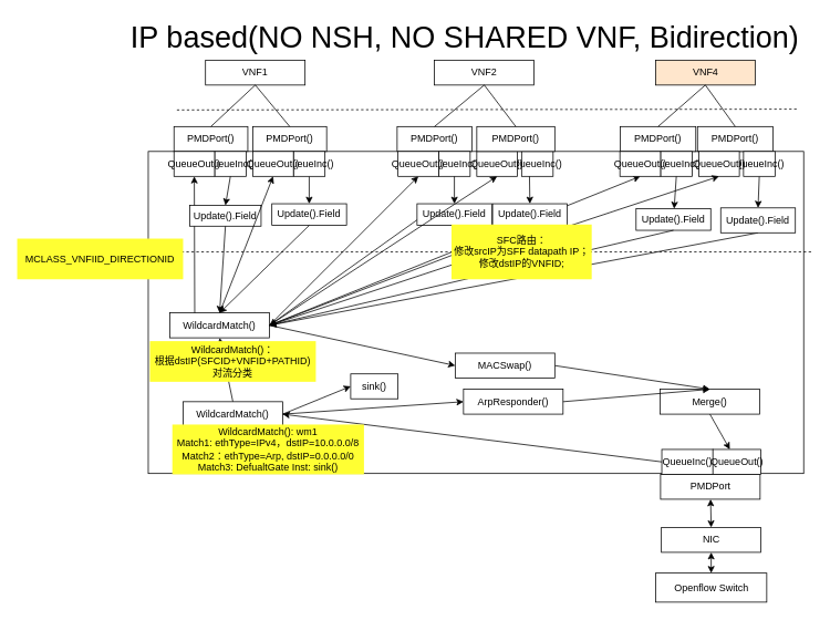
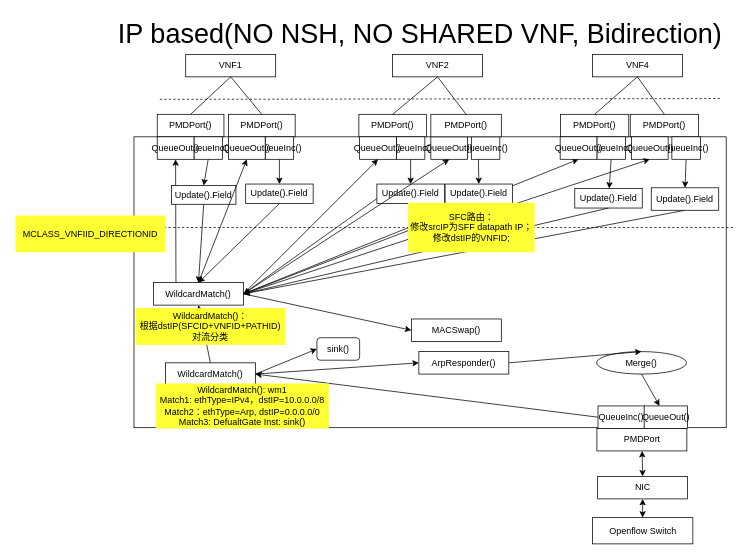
  <mxCell id="0" />
  <mxCell id="1" parent="0" />
  <mxCell id="2" value="" style="rounded=0;whiteSpace=wrap;html=1;" parent="1" vertex="1"><mxGeometry x="178" y="182" width="790" height="388" as="geometry" /></mxCell>
  <mxCell id="3" value="PMDPort" style="rounded=0;whiteSpace=wrap;html=1;" parent="1" vertex="1"><mxGeometry x="795.5" y="571" width="120" height="30" as="geometry" /></mxCell>
  <mxCell id="4" value="" style="endArrow=none;dashed=1;html=1;" parent="1" edge="1"><mxGeometry width="50" height="50" relative="1" as="geometry"><mxPoint x="212.5" y="132" as="sourcePoint" /><mxPoint x="962.5" y="131" as="targetPoint" /></mxGeometry></mxCell>
- <mxCell id="5" value="Merge()" style="rounded=0;whiteSpace=wrap;html=1;" parent="1" vertex="1"><mxGeometry x="795" y="468.5" width="120" height="30" as="geometry" /></mxCell>
+ <mxCell id="5" value="Merge()" style="ellipse;whiteSpace=wrap;html=1;" parent="1" vertex="1"><mxGeometry x="795" y="468.5" width="120" height="30" as="geometry" /></mxCell>
  <mxCell id="6" value="" style="endArrow=classic;html=1;exitX=0.5;exitY=1;exitDx=0;exitDy=0;" parent="1" source="5" target="80" edge="1"><mxGeometry width="50" height="50" relative="1" as="geometry"><mxPoint x="368.5" y="497.5" as="sourcePoint" /><mxPoint x="588.5" y="377.5" as="targetPoint" /></mxGeometry></mxCell>
  <mxCell id="7" value="VNF1" style="rounded=0;whiteSpace=wrap;html=1;" parent="1" vertex="1"><mxGeometry x="247" y="72" width="120" height="30" as="geometry" /></mxCell>
  <mxCell id="8" value="VNF2" style="rounded=0;whiteSpace=wrap;html=1;" parent="1" vertex="1"><mxGeometry x="523" y="72" width="120" height="30" as="geometry" /></mxCell>
  <mxCell id="9" value="PMDPort()" style="rounded=0;whiteSpace=wrap;html=1;" parent="1" vertex="1"><mxGeometry x="209" y="152" width="89" height="30" as="geometry" /></mxCell>
  <mxCell id="10" value="PMDPort()" style="rounded=0;whiteSpace=wrap;html=1;" parent="1" vertex="1"><mxGeometry x="478" y="152" width="90" height="30" as="geometry" /></mxCell>
  <mxCell id="11" value="" style="endArrow=none;html=1;entryX=0.5;entryY=1;entryDx=0;entryDy=0;exitX=0.5;exitY=0;exitDx=0;exitDy=0;" parent="1" source="9" target="7" edge="1"><mxGeometry width="50" height="50" relative="1" as="geometry"><mxPoint x="812.929" y="132.286" as="sourcePoint" /><mxPoint x="812.929" y="42.286" as="targetPoint" /></mxGeometry></mxCell>
  <mxCell id="12" value="" style="endArrow=none;html=1;entryX=0.5;entryY=1;entryDx=0;entryDy=0;exitX=0.5;exitY=0;exitDx=0;exitDy=0;" parent="1" source="10" target="8" edge="1"><mxGeometry width="50" height="50" relative="1" as="geometry"><mxPoint x="233.929" y="132.286" as="sourcePoint" /><mxPoint x="233.929" y="52.286" as="targetPoint" /></mxGeometry></mxCell>
  <mxCell id="13" value="WildcardMatch()" style="rounded=0;whiteSpace=wrap;html=1;" parent="1" vertex="1"><mxGeometry x="204" y="376.5" width="120" height="30" as="geometry" /></mxCell>
  <mxCell id="14" value="" style="endArrow=classic;html=1;entryX=0.5;entryY=1;entryDx=0;entryDy=0;exitX=0.5;exitY=0;exitDx=0;exitDy=0;" parent="1" source="28" target="13" edge="1"><mxGeometry width="50" height="50" relative="1" as="geometry"><mxPoint x="418.5" y="517.5" as="sourcePoint" /><mxPoint x="468.5" y="467.5" as="targetPoint" /></mxGeometry></mxCell>
  <mxCell id="15" value="" style="endArrow=classic;startArrow=classic;html=1;exitX=0.5;exitY=0;exitDx=0;exitDy=0;" parent="1" source="16" target="3" edge="1"><mxGeometry width="50" height="50" relative="1" as="geometry"><mxPoint x="586" y="622" as="sourcePoint" /><mxPoint x="626" y="662" as="targetPoint" /></mxGeometry></mxCell>
  <mxCell id="16" value="NIC" style="rounded=0;whiteSpace=wrap;html=1;" parent="1" vertex="1"><mxGeometry x="796.5" y="635" width="120" height="30" as="geometry" /></mxCell>
  <mxCell id="17" value="&lt;font style=&quot;font-size: 36px&quot;&gt;IP based(NO NSH, NO SHARED VNF, Bidirection)&lt;/font&gt;" style="text;html=1;resizable=0;points=[];autosize=1;align=left;verticalAlign=top;spacingTop=-4;" parent="1" vertex="1"><mxGeometry x="155" y="20" width="820" height="20" as="geometry" /></mxCell>
- <mxCell id="18" value="VNF4" style="rounded=0;whiteSpace=wrap;html=1;fillColor=#ffe6cc;" parent="1" vertex="1"><mxGeometry x="789.5" y="72" width="120" height="30" as="geometry" /></mxCell>
+ <mxCell id="18" value="VNF4" style="rounded=0;whiteSpace=wrap;html=1;" parent="1" vertex="1"><mxGeometry x="789.5" y="72" width="120" height="30" as="geometry" /></mxCell>
  <mxCell id="19" value="PMDPort()" style="rounded=0;whiteSpace=wrap;html=1;" parent="1" vertex="1"><mxGeometry x="747" y="152" width="91" height="30" as="geometry" /></mxCell>
  <mxCell id="20" value="" style="endArrow=none;html=1;entryX=0.5;entryY=1;entryDx=0;entryDy=0;exitX=0.5;exitY=0;exitDx=0;exitDy=0;" parent="1" source="19" target="18" edge="1"><mxGeometry width="50" height="50" relative="1" as="geometry"><mxPoint x="395.929" y="132.286" as="sourcePoint" /><mxPoint x="395.929" y="52.286" as="targetPoint" /></mxGeometry></mxCell>
  <mxCell id="21" value="" style="endArrow=classic;html=1;entryX=0.5;entryY=0;entryDx=0;entryDy=0;exitX=0.5;exitY=1;exitDx=0;exitDy=0;" parent="1" source="69" target="23" edge="1"><mxGeometry width="50" height="50" relative="1" as="geometry"><mxPoint x="442.5" y="394" as="sourcePoint" /><mxPoint x="657.786" y="191.429" as="targetPoint" /></mxGeometry></mxCell>
  <mxCell id="22" value="" style="endArrow=classic;html=1;exitX=0.5;exitY=1;exitDx=0;exitDy=0;entryX=1;entryY=0.5;entryDx=0;entryDy=0;" parent="1" source="23" target="13" edge="1"><mxGeometry width="50" height="50" relative="1" as="geometry"><mxPoint x="657.786" y="191.429" as="sourcePoint" /><mxPoint x="791.5" y="384" as="targetPoint" /></mxGeometry></mxCell>
  <mxCell id="23" value="Update().Field" style="rounded=0;whiteSpace=wrap;html=1;" parent="1" vertex="1"><mxGeometry x="868" y="250" width="90" height="30" as="geometry" /></mxCell>
  <mxCell id="24" value="Update().Field&lt;br&gt;" style="rounded=0;whiteSpace=wrap;html=1;" parent="1" vertex="1"><mxGeometry x="327" y="245" width="90" height="26" as="geometry" /></mxCell>
  <mxCell id="25" value="Openflow Switch" style="rounded=0;whiteSpace=wrap;html=1;" parent="1" vertex="1"><mxGeometry x="789.5" y="690" width="134" height="35" as="geometry" /></mxCell>
  <mxCell id="26" value="" style="endArrow=classic;startArrow=classic;html=1;entryX=0.5;entryY=0;entryDx=0;entryDy=0;exitX=0.5;exitY=1;exitDx=0;exitDy=0;" parent="1" source="16" target="25" edge="1"><mxGeometry width="50" height="50" relative="1" as="geometry"><mxPoint x="661.5" y="635.5" as="sourcePoint" /><mxPoint x="596.185" y="582" as="targetPoint" /></mxGeometry></mxCell>
  <mxCell id="27" value="" style="endArrow=none;dashed=1;html=1;" parent="1" edge="1"><mxGeometry width="50" height="50" relative="1" as="geometry"><mxPoint x="170" y="303" as="sourcePoint" /><mxPoint x="978" y="303" as="targetPoint" /></mxGeometry></mxCell>
  <mxCell id="28" value="&lt;span style=&quot;text-align: left ; white-space: nowrap&quot;&gt;WildcardMatch()&lt;/span&gt;" style="rounded=0;whiteSpace=wrap;html=1;" parent="1" vertex="1"><mxGeometry x="220" y="483.5" width="120" height="30" as="geometry" /></mxCell>
  <mxCell id="29" value="" style="endArrow=classic;html=1;exitX=0;exitY=0.5;exitDx=0;exitDy=0;entryX=1;entryY=0.5;entryDx=0;entryDy=0;" parent="1" source="79" target="28" edge="1"><mxGeometry width="50" height="50" relative="1" as="geometry"><mxPoint x="337" y="435.5" as="sourcePoint" /><mxPoint x="712" y="537.534" as="targetPoint" /></mxGeometry></mxCell>
  <mxCell id="30" value="&lt;span style=&quot;text-align: left ; white-space: nowrap&quot;&gt;WildcardMatch(): wm1&lt;br&gt;&lt;/span&gt;&lt;span style=&quot;text-align: left ; white-space: nowrap&quot;&gt;Match1: ethType=IPv4，dstIP=10.0.0.0/8&lt;/span&gt;&lt;span style=&quot;text-align: left ; white-space: nowrap&quot;&gt;&lt;br&gt;Match2：ethType=Arp, dstIP=0.0.0.0/0&lt;br&gt;Match3: DefualtGate Inst: sink()&lt;/span&gt;&lt;span style=&quot;text-align: left ; white-space: nowrap&quot;&gt;&lt;br&gt;&lt;/span&gt;" style="text;html=1;strokeColor=none;fillColor=#FFFF33;align=center;verticalAlign=middle;whiteSpace=wrap;rounded=0;" parent="1" vertex="1"><mxGeometry x="207" y="511" width="231" height="60" as="geometry" /></mxCell>
  <mxCell id="31" value="ArpResponder()" style="rounded=0;whiteSpace=wrap;html=1;" parent="1" vertex="1"><mxGeometry x="558" y="468.5" width="120" height="30" as="geometry" /></mxCell>
  <mxCell id="32" value="" style="endArrow=classic;html=1;entryX=0;entryY=0.5;entryDx=0;entryDy=0;exitX=1;exitY=0.5;exitDx=0;exitDy=0;" parent="1" source="28" target="31" edge="1"><mxGeometry width="50" height="50" relative="1" as="geometry"><mxPoint x="290" y="493.5" as="sourcePoint" /><mxPoint x="290" y="347.5" as="targetPoint" /></mxGeometry></mxCell>
  <mxCell id="33" value="" style="endArrow=classic;html=1;entryX=0.5;entryY=1;entryDx=0;entryDy=0;exitX=0.25;exitY=0;exitDx=0;exitDy=0;" parent="1" source="13" target="42" edge="1"><mxGeometry width="50" height="50" relative="1" as="geometry"><mxPoint x="234" y="306" as="sourcePoint" /><mxPoint x="293" y="491" as="targetPoint" /></mxGeometry></mxCell>
  <mxCell id="34" value="" style="endArrow=classic;html=1;entryX=0.5;entryY=0;entryDx=0;entryDy=0;exitX=0.5;exitY=1;exitDx=0;exitDy=0;" parent="1" source="45" target="24" edge="1"><mxGeometry width="50" height="50" relative="1" as="geometry"><mxPoint x="284" y="177" as="sourcePoint" /><mxPoint x="263" y="192" as="targetPoint" /></mxGeometry></mxCell>
  <mxCell id="35" value="" style="endArrow=classic;html=1;entryX=0.5;entryY=0;entryDx=0;entryDy=0;exitX=0.5;exitY=1;exitDx=0;exitDy=0;" parent="1" source="24" target="13" edge="1"><mxGeometry width="50" height="50" relative="1" as="geometry"><mxPoint x="293" y="187" as="sourcePoint" /><mxPoint x="308" y="227" as="targetPoint" /></mxGeometry></mxCell>
  <mxCell id="36" value="" style="endArrow=classic;html=1;exitX=1;exitY=0.5;exitDx=0;exitDy=0;entryX=0.5;entryY=1;entryDx=0;entryDy=0;" parent="1" source="13" target="68" edge="1"><mxGeometry width="50" height="50" relative="1" as="geometry"><mxPoint x="323" y="461" as="sourcePoint" /><mxPoint x="404" y="192" as="targetPoint" /></mxGeometry></mxCell>
- <mxCell id="37" value="" style="endArrow=classic;html=1;entryX=0.5;entryY=0;entryDx=0;entryDy=0;exitX=1;exitY=0.5;exitDx=0;exitDy=0;" parent="1" source="76" target="5" edge="1"><mxGeometry width="50" height="50" relative="1" as="geometry"><mxPoint x="259" y="386.5" as="sourcePoint" /><mxPoint x="259" y="117.5" as="targetPoint" /></mxGeometry></mxCell>
  <mxCell id="38" value="" style="endArrow=classic;html=1;entryX=0.5;entryY=0;entryDx=0;entryDy=0;exitX=1;exitY=0.5;exitDx=0;exitDy=0;" parent="1" source="31" target="5" edge="1"><mxGeometry width="50" height="50" relative="1" as="geometry"><mxPoint x="350" y="509" as="sourcePoint" /><mxPoint x="376" y="480" as="targetPoint" /></mxGeometry></mxCell>
- <mxCell id="39" value="sink()" style="rounded=0;whiteSpace=wrap;html=1;" parent="1" vertex="1"><mxGeometry x="422" y="450" width="57" height="30" as="geometry" /></mxCell>
+ <mxCell id="39" value="sink()" style="whiteSpace=wrap;html=1;rounded=1;" parent="1" vertex="1"><mxGeometry x="422" y="450" width="57" height="30" as="geometry" /></mxCell>
  <mxCell id="40" value="" style="endArrow=classic;html=1;entryX=0;entryY=0.5;entryDx=0;entryDy=0;exitX=1;exitY=0.5;exitDx=0;exitDy=0;" parent="1" source="28" target="39" edge="1"><mxGeometry width="50" height="50" relative="1" as="geometry"><mxPoint x="348" y="493" as="sourcePoint" /><mxPoint x="408" y="495" as="targetPoint" /></mxGeometry></mxCell>
  <mxCell id="41" value="QueueInc()" style="rounded=0;whiteSpace=wrap;html=1;" parent="1" vertex="1"><mxGeometry x="258" y="182" width="38" height="30" as="geometry" /></mxCell>
  <mxCell id="42" value="QueueOut()" style="rounded=0;whiteSpace=wrap;html=1;" parent="1" vertex="1"><mxGeometry x="209" y="182" width="49" height="30" as="geometry" /></mxCell>
  <mxCell id="43" value="PMDPort()" style="rounded=0;whiteSpace=wrap;html=1;" parent="1" vertex="1"><mxGeometry x="304" y="152" width="89" height="30" as="geometry" /></mxCell>
  <mxCell id="44" value="" style="endArrow=none;html=1;entryX=0.5;entryY=1;entryDx=0;entryDy=0;exitX=0.5;exitY=0;exitDx=0;exitDy=0;" parent="1" source="43" target="7" edge="1"><mxGeometry width="50" height="50" relative="1" as="geometry"><mxPoint x="264" y="162" as="sourcePoint" /><mxPoint x="317" y="112" as="targetPoint" /></mxGeometry></mxCell>
  <mxCell id="45" value="QueueInc()" style="rounded=0;whiteSpace=wrap;html=1;" parent="1" vertex="1"><mxGeometry x="353" y="182" width="38" height="30" as="geometry" /></mxCell>
  <mxCell id="46" value="QueueOut()" style="rounded=0;whiteSpace=wrap;html=1;" parent="1" vertex="1"><mxGeometry x="304" y="182" width="49" height="30" as="geometry" /></mxCell>
  <mxCell id="47" value="Update().Field" style="rounded=0;whiteSpace=wrap;html=1;" parent="1" vertex="1"><mxGeometry x="228" y="247" width="86" height="25" as="geometry" /></mxCell>
  <mxCell id="48" value="" style="endArrow=classic;html=1;entryX=0.5;entryY=0;entryDx=0;entryDy=0;exitX=0.5;exitY=1;exitDx=0;exitDy=0;" parent="1" source="41" target="47" edge="1"><mxGeometry width="50" height="50" relative="1" as="geometry"><mxPoint x="118" y="245" as="sourcePoint" /><mxPoint x="244" y="222" as="targetPoint" /></mxGeometry></mxCell>
  <mxCell id="49" value="" style="endArrow=classic;html=1;exitX=0.5;exitY=1;exitDx=0;exitDy=0;entryX=0.5;entryY=0;entryDx=0;entryDy=0;" parent="1" source="47" target="13" edge="1"><mxGeometry width="50" height="50" relative="1" as="geometry"><mxPoint x="302" y="255" as="sourcePoint" /><mxPoint x="138" y="258" as="targetPoint" /></mxGeometry></mxCell>
  <mxCell id="50" value="" style="endArrow=classic;html=1;entryX=0.5;entryY=1;entryDx=0;entryDy=0;exitX=0.5;exitY=0;exitDx=0;exitDy=0;" parent="1" source="13" target="46" edge="1"><mxGeometry width="50" height="50" relative="1" as="geometry"><mxPoint x="307" y="306" as="sourcePoint" /><mxPoint x="268" y="351" as="targetPoint" /></mxGeometry></mxCell>
  <mxCell id="51" value="Update().Field&lt;br&gt;" style="rounded=0;whiteSpace=wrap;html=1;" parent="1" vertex="1"><mxGeometry x="593" y="245" width="90" height="26" as="geometry" /></mxCell>
  <mxCell id="52" value="QueueInc()" style="rounded=0;whiteSpace=wrap;html=1;" parent="1" vertex="1"><mxGeometry x="528" y="182" width="38" height="30" as="geometry" /></mxCell>
  <mxCell id="53" value="QueueOut()" style="rounded=0;whiteSpace=wrap;html=1;" parent="1" vertex="1"><mxGeometry x="479" y="182" width="49" height="30" as="geometry" /></mxCell>
  <mxCell id="54" value="QueueInc()" style="rounded=0;whiteSpace=wrap;html=1;" parent="1" vertex="1"><mxGeometry x="628" y="182" width="38" height="30" as="geometry" /></mxCell>
  <mxCell id="55" value="QueueOut()" style="rounded=0;whiteSpace=wrap;html=1;" parent="1" vertex="1"><mxGeometry x="574" y="182" width="49" height="30" as="geometry" /></mxCell>
  <mxCell id="56" value="Update().Field&lt;br&gt;" style="rounded=0;whiteSpace=wrap;html=1;" parent="1" vertex="1"><mxGeometry x="502" y="245" width="90" height="26" as="geometry" /></mxCell>
  <mxCell id="57" value="PMDPort()" style="rounded=0;whiteSpace=wrap;html=1;" parent="1" vertex="1"><mxGeometry x="574" y="152" width="94" height="30" as="geometry" /></mxCell>
  <mxCell id="58" value="" style="endArrow=none;html=1;entryX=0.5;entryY=1;entryDx=0;entryDy=0;exitX=0.5;exitY=0;exitDx=0;exitDy=0;" parent="1" source="57" target="8" edge="1"><mxGeometry width="50" height="50" relative="1" as="geometry"><mxPoint x="533" y="162" as="sourcePoint" /><mxPoint x="593" y="112" as="targetPoint" /></mxGeometry></mxCell>
  <mxCell id="59" value="" style="endArrow=classic;html=1;entryX=0.5;entryY=1;entryDx=0;entryDy=0;exitX=1;exitY=0.5;exitDx=0;exitDy=0;" parent="1" source="13" target="53" edge="1"><mxGeometry width="50" height="50" relative="1" as="geometry"><mxPoint x="328" y="340" as="sourcePoint" /><mxPoint x="244" y="222" as="targetPoint" /></mxGeometry></mxCell>
  <mxCell id="60" value="" style="endArrow=classic;html=1;entryX=0.5;entryY=1;entryDx=0;entryDy=0;exitX=1;exitY=0.5;exitDx=0;exitDy=0;" parent="1" source="13" target="55" edge="1"><mxGeometry width="50" height="50" relative="1" as="geometry"><mxPoint x="328" y="340" as="sourcePoint" /><mxPoint x="514" y="222" as="targetPoint" /></mxGeometry></mxCell>
  <mxCell id="61" value="" style="endArrow=classic;html=1;entryX=0.5;entryY=0;entryDx=0;entryDy=0;exitX=0.5;exitY=1;exitDx=0;exitDy=0;" parent="1" source="52" target="56" edge="1"><mxGeometry width="50" height="50" relative="1" as="geometry"><mxPoint x="338" y="350" as="sourcePoint" /><mxPoint x="514" y="222" as="targetPoint" /></mxGeometry></mxCell>
  <mxCell id="62" value="" style="endArrow=classic;html=1;exitX=0.5;exitY=1;exitDx=0;exitDy=0;entryX=1;entryY=0.5;entryDx=0;entryDy=0;" parent="1" source="51" target="13" edge="1"><mxGeometry width="50" height="50" relative="1" as="geometry"><mxPoint x="557" y="222" as="sourcePoint" /><mxPoint x="328" y="340" as="targetPoint" /></mxGeometry></mxCell>
  <mxCell id="63" value="" style="endArrow=classic;html=1;exitX=0.25;exitY=1;exitDx=0;exitDy=0;entryX=0.5;entryY=0;entryDx=0;entryDy=0;" parent="1" source="54" target="51" edge="1"><mxGeometry width="50" height="50" relative="1" as="geometry"><mxPoint x="652" y="281" as="sourcePoint" /><mxPoint x="338" y="350" as="targetPoint" /></mxGeometry></mxCell>
  <mxCell id="64" value="" style="endArrow=classic;html=1;entryX=1;entryY=0.5;entryDx=0;entryDy=0;exitX=0;exitY=0.75;exitDx=0;exitDy=0;" parent="1" source="56" target="13" edge="1"><mxGeometry width="50" height="50" relative="1" as="geometry"><mxPoint x="557" y="222" as="sourcePoint" /><mxPoint x="557" y="255" as="targetPoint" /></mxGeometry></mxCell>
  <mxCell id="65" value="PMDPort()" style="rounded=0;whiteSpace=wrap;html=1;" parent="1" vertex="1"><mxGeometry x="840" y="152" width="91" height="30" as="geometry" /></mxCell>
  <mxCell id="66" value="" style="endArrow=none;html=1;entryX=0.5;entryY=1;entryDx=0;entryDy=0;exitX=0.5;exitY=0;exitDx=0;exitDy=0;" parent="1" source="65" target="18" edge="1"><mxGeometry width="50" height="50" relative="1" as="geometry"><mxPoint x="787" y="164" as="sourcePoint" /><mxPoint x="860" y="112" as="targetPoint" /></mxGeometry></mxCell>
  <mxCell id="67" value="QueueInc()" style="rounded=0;whiteSpace=wrap;html=1;" parent="1" vertex="1"><mxGeometry x="795.5" y="182" width="38" height="30" as="geometry" /></mxCell>
  <mxCell id="68" value="QueueOut()" style="rounded=0;whiteSpace=wrap;html=1;" parent="1" vertex="1"><mxGeometry x="746.5" y="182" width="49" height="30" as="geometry" /></mxCell>
  <mxCell id="69" value="QueueInc()" style="rounded=0;whiteSpace=wrap;html=1;" parent="1" vertex="1"><mxGeometry x="895.5" y="182" width="38" height="30" as="geometry" /></mxCell>
  <mxCell id="70" value="QueueOut()" style="rounded=0;whiteSpace=wrap;html=1;" parent="1" vertex="1"><mxGeometry x="841.5" y="182" width="49" height="30" as="geometry" /></mxCell>
  <mxCell id="71" value="Update().Field&lt;br&gt;" style="rounded=0;whiteSpace=wrap;html=1;" parent="1" vertex="1"><mxGeometry x="766" y="251" width="90" height="26" as="geometry" /></mxCell>
  <mxCell id="72" value="" style="endArrow=classic;html=1;exitX=0.5;exitY=1;exitDx=0;exitDy=0;" parent="1" source="67" target="71" edge="1"><mxGeometry width="50" height="50" relative="1" as="geometry"><mxPoint x="932" y="224" as="sourcePoint" /><mxPoint x="923" y="255" as="targetPoint" /></mxGeometry></mxCell>
  <mxCell id="73" value="" style="endArrow=classic;html=1;entryX=0.5;entryY=1;entryDx=0;entryDy=0;exitX=1;exitY=0.5;exitDx=0;exitDy=0;" parent="1" source="13" target="70" edge="1"><mxGeometry width="50" height="50" relative="1" as="geometry"><mxPoint x="328" y="330" as="sourcePoint" /><mxPoint x="788" y="224" as="targetPoint" /></mxGeometry></mxCell>
  <mxCell id="74" value="" style="endArrow=classic;html=1;exitX=0.5;exitY=1;exitDx=0;exitDy=0;entryX=1;entryY=0.5;entryDx=0;entryDy=0;" parent="1" source="71" target="13" edge="1"><mxGeometry width="50" height="50" relative="1" as="geometry"><mxPoint x="816" y="277" as="sourcePoint" /><mxPoint x="324" y="339" as="targetPoint" /></mxGeometry></mxCell>
  <mxCell id="75" value="SFC路由：&lt;br&gt;修改srcIP为SFF datapath IP；&lt;br&gt;修改dstIP的VNFID;" style="text;html=1;strokeColor=none;fillColor=#FFFF33;align=center;verticalAlign=middle;whiteSpace=wrap;rounded=0;" parent="1" vertex="1"><mxGeometry x="543.5" y="270" width="169" height="66" as="geometry" /></mxCell>
  <mxCell id="76" value="MACSwap()" style="rounded=0;whiteSpace=wrap;html=1;" parent="1" vertex="1"><mxGeometry x="548" y="425" width="120" height="30" as="geometry" /></mxCell>
  <mxCell id="77" value="" style="endArrow=classic;html=1;entryX=0;entryY=0.5;entryDx=0;entryDy=0;exitX=1;exitY=0.5;exitDx=0;exitDy=0;" parent="1" source="13" target="76" edge="1"><mxGeometry width="50" height="50" relative="1" as="geometry"><mxPoint x="324" y="392" as="sourcePoint" /><mxPoint x="795" y="511" as="targetPoint" /></mxGeometry></mxCell>
  <mxCell id="78" value="WildcardMatch()：&lt;br&gt;根据dstIP(SFCID+VNFID+PATHID)对流分类" style="text;html=1;strokeColor=none;fillColor=#FFFF33;align=center;verticalAlign=middle;whiteSpace=wrap;rounded=0;" parent="1" vertex="1"><mxGeometry x="180" y="410.5" width="200" height="49" as="geometry" /></mxCell>
  <mxCell id="79" value="QueueInc()" style="rounded=0;whiteSpace=wrap;html=1;" parent="1" vertex="1"><mxGeometry x="797" y="541" width="62" height="30" as="geometry" /></mxCell>
  <mxCell id="80" value="QueueOut()" style="rounded=0;whiteSpace=wrap;html=1;" parent="1" vertex="1"><mxGeometry x="858.5" y="541" width="58" height="30" as="geometry" /></mxCell>
  <mxCell id="81" value="MCLASS_VNFIID_DIRECTIONID" style="text;html=1;strokeColor=none;fillColor=#FFFF33;align=center;verticalAlign=middle;whiteSpace=wrap;rounded=0;" parent="1" vertex="1"><mxGeometry x="20" y="287" width="200" height="49" as="geometry" /></mxCell>
  <mxCell id="82" value="连接线" parent="0" />
